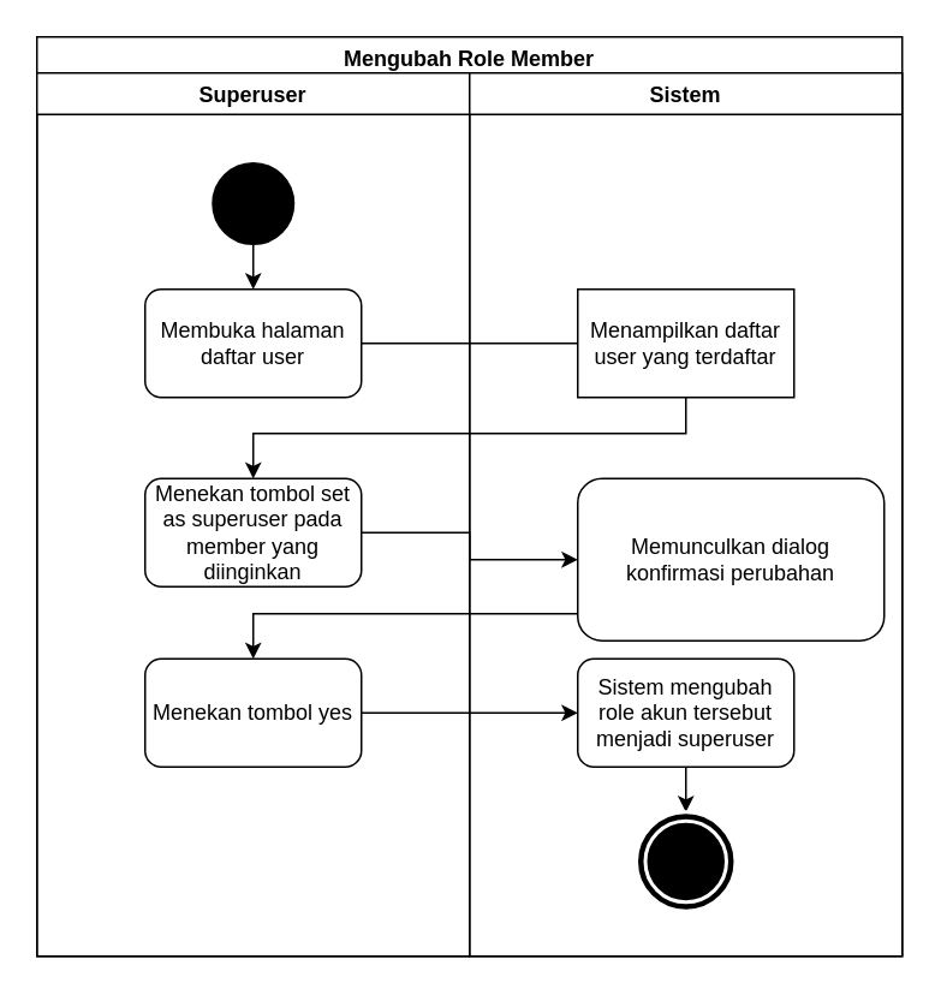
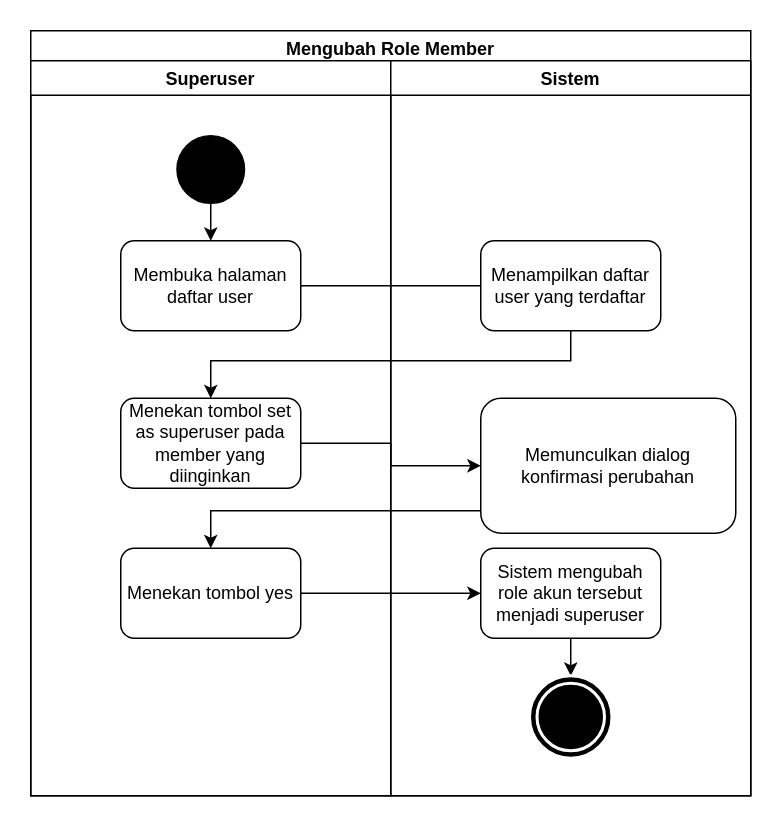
  <mxCell id="0" />
  <mxCell id="1" parent="0" />
  <mxCell id="2" value="Mengubah Role Member" style="swimlane;fillColor=none;" parent="1" vertex="1"><mxGeometry x="20" y="20" width="480" height="510" as="geometry" /></mxCell>
  <mxCell id="3" value="Superuser" style="swimlane;" parent="2" vertex="1"><mxGeometry y="20" width="240" height="490" as="geometry" /></mxCell>
  <mxCell id="4" style="edgeStyle=orthogonalEdgeStyle;rounded=0;orthogonalLoop=1;jettySize=auto;html=1;" parent="3" source="5" target="6" edge="1"><mxGeometry relative="1" as="geometry" /></mxCell>
  <mxCell id="5" value="" style="ellipse;whiteSpace=wrap;html=1;aspect=fixed;fillColor=#000000;" parent="3" vertex="1"><mxGeometry x="97.5" y="50" width="45" height="45" as="geometry" /></mxCell>
  <mxCell id="6" value="Membuka halaman daftar user" style="rounded=1;whiteSpace=wrap;html=1;fillColor=none;" parent="3" vertex="1"><mxGeometry x="60" y="120" width="120" height="60" as="geometry" /></mxCell>
  <mxCell id="7" value="Menekan tombol set as superuser pada member yang diinginkan" style="rounded=1;whiteSpace=wrap;html=1;fillColor=none;" parent="3" vertex="1"><mxGeometry x="60" y="225" width="120" height="60" as="geometry" /></mxCell>
  <mxCell id="8" value="Menekan tombol yes" style="rounded=1;whiteSpace=wrap;html=1;fillColor=none;" parent="3" vertex="1"><mxGeometry x="60" y="325" width="120" height="60" as="geometry" /></mxCell>
  <mxCell id="9" value="Sistem" style="swimlane;" parent="2" vertex="1"><mxGeometry x="240" y="20" width="240" height="490" as="geometry" /></mxCell>
- <mxCell id="10" value="Menampilkan daftar user yang terdaftar" style="whiteSpace=wrap;html=1;fillColor=none;rounded=0;" parent="9" vertex="1"><mxGeometry x="60" y="120" width="120" height="60" as="geometry" /></mxCell>
+ <mxCell id="10" value="Menampilkan daftar user yang terdaftar" style="rounded=1;whiteSpace=wrap;html=1;fillColor=none;" parent="9" vertex="1"><mxGeometry x="60" y="120" width="120" height="60" as="geometry" /></mxCell>
  <mxCell id="11" value="Memunculkan dialog konfirmasi perubahan" style="rounded=1;whiteSpace=wrap;html=1;fillColor=none;" parent="9" vertex="1"><mxGeometry x="60" y="225" width="170" height="90" as="geometry" /></mxCell>
  <mxCell id="12" style="edgeStyle=orthogonalEdgeStyle;rounded=0;orthogonalLoop=1;jettySize=auto;html=1;entryX=0.5;entryY=0;entryDx=0;entryDy=0;" parent="9" source="13" target="14" edge="1"><mxGeometry relative="1" as="geometry" /></mxCell>
  <mxCell id="13" value="Sistem mengubah role akun tersebut menjadi superuser" style="rounded=1;whiteSpace=wrap;html=1;fillColor=none;" parent="9" vertex="1"><mxGeometry x="60" y="325" width="120" height="60" as="geometry" /></mxCell>
  <mxCell id="14" value="" style="ellipse;shape=doubleEllipse;whiteSpace=wrap;html=1;aspect=fixed;fillColor=#000000;strokeColor=#FFFFFF;strokeWidth=2;" parent="9" vertex="1"><mxGeometry x="92.5" y="410" width="55" height="55" as="geometry" /></mxCell>
  <mxCell id="15" value="" style="edgeStyle=orthogonalEdgeStyle;rounded=0;orthogonalLoop=1;jettySize=auto;html=1;endArrow=none;" parent="2" source="6" target="10" edge="1"><mxGeometry relative="1" as="geometry" /></mxCell>
  <mxCell id="16" style="edgeStyle=orthogonalEdgeStyle;rounded=0;orthogonalLoop=1;jettySize=auto;html=1;" parent="2" source="10" target="7" edge="1"><mxGeometry relative="1" as="geometry"><Array as="points"><mxPoint x="360" y="220" /><mxPoint x="120" y="220" /></Array></mxGeometry></mxCell>
  <mxCell id="17" style="edgeStyle=orthogonalEdgeStyle;rounded=0;orthogonalLoop=1;jettySize=auto;html=1;entryX=0;entryY=0.5;entryDx=0;entryDy=0;" parent="2" source="7" target="11" edge="1"><mxGeometry relative="1" as="geometry" /></mxCell>
  <mxCell id="18" style="edgeStyle=orthogonalEdgeStyle;rounded=0;orthogonalLoop=1;jettySize=auto;html=1;" parent="2" source="11" target="8" edge="1"><mxGeometry relative="1" as="geometry"><Array as="points"><mxPoint x="360" y="320" /><mxPoint x="120" y="320" /></Array></mxGeometry></mxCell>
  <mxCell id="19" style="edgeStyle=orthogonalEdgeStyle;rounded=0;orthogonalLoop=1;jettySize=auto;html=1;" parent="2" source="8" target="13" edge="1"><mxGeometry relative="1" as="geometry" /></mxCell>
